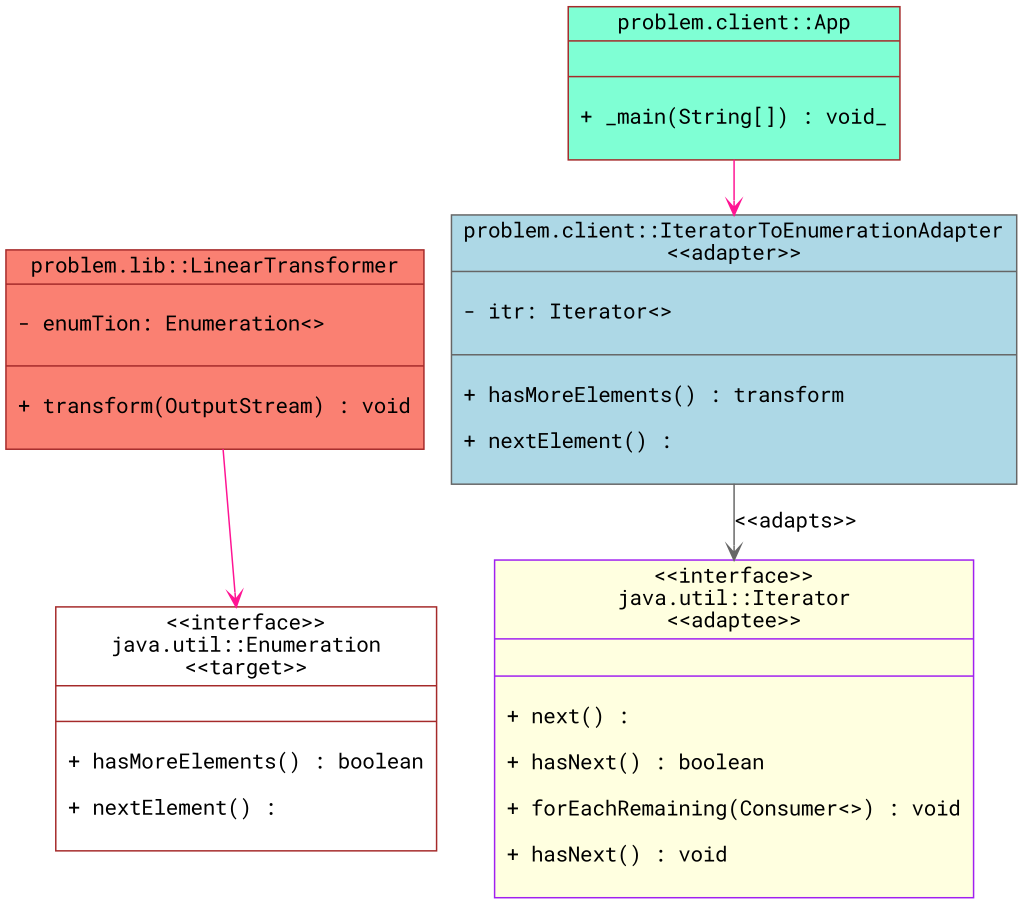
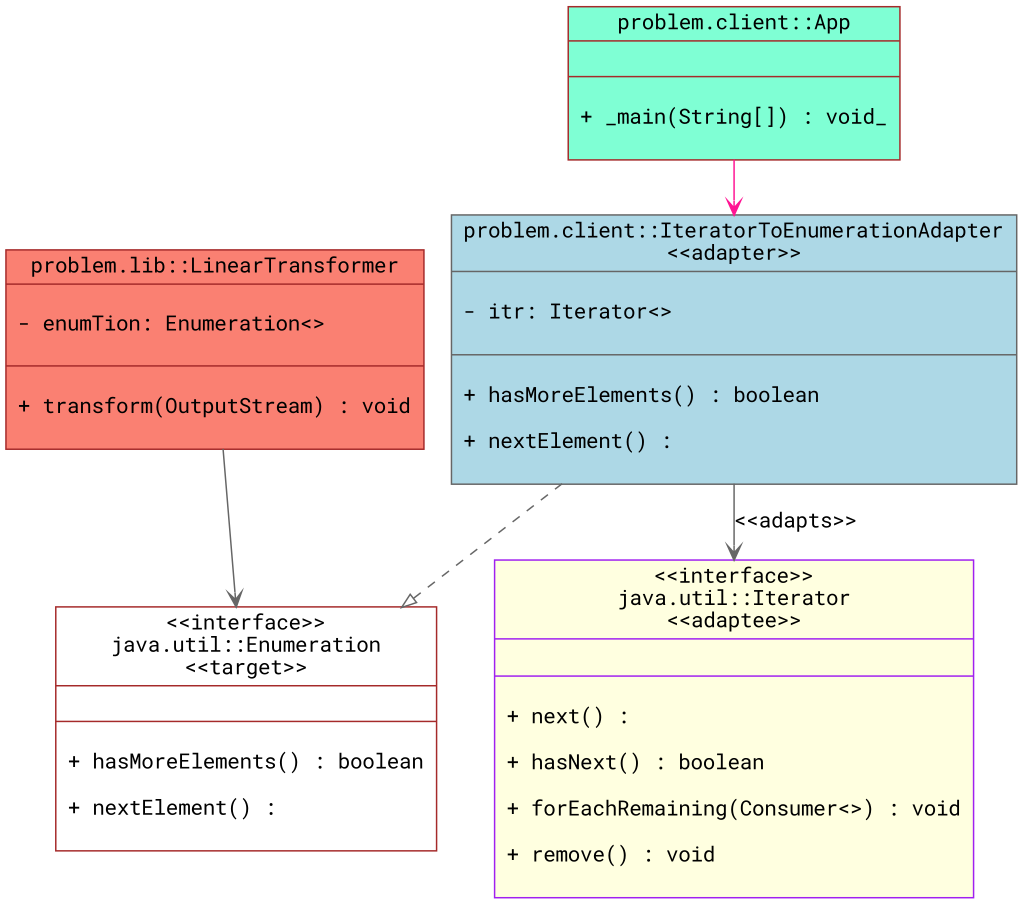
  digraph {
    fontname="Roboto Mono"
    node [color=brown fontname="Roboto Mono" shape=record style=filled]
    edge [arrowhead=open color=gray40 fontname="Roboto Mono" style=solid]
-   n1 [color=gray40 fillcolor=lightblue label="{problem.client::IteratorToEnumerationAdapter\n\<\<adapter\>\>|\n	- itr: Iterator\<\>\l\n	|\n	+ hasMoreElements() : transform\l\n	+ nextElement() : \l\n	}"]
+   n1 [color=gray40 fillcolor=lightblue label="{problem.client::IteratorToEnumerationAdapter\n\<\<adapter\>\>|\n	- itr: Iterator\<\>\l\n	|\n	+ hasMoreElements() : boolean\l\n	+ nextElement() : \l\n	}"]
    n2 [fillcolor=white label="{\<\<interface\>\>\njava.util::Enumeration\n\<\<target\>\>|\n	|\n	+ hasMoreElements() : boolean\l\n	+ nextElement() : \l\n	}"]
-   n3 [color=purple fillcolor=lightyellow label="{\<\<interface\>\>\njava.util::Iterator\n\<\<adaptee\>\>|\n	|\n	+ next() : \l\n	+ hasNext() : boolean\l\n	+ forEachRemaining(Consumer\<\>) : void\l\n	+ hasNext() : void\l\n	}"]
+   n3 [color=purple fillcolor=lightyellow label="{\<\<interface\>\>\njava.util::Iterator\n\<\<adaptee\>\>|\n	|\n	+ next() : \l\n	+ hasNext() : boolean\l\n	+ forEachRemaining(Consumer\<\>) : void\l\n	+ remove() : void\l\n	}"]
    n4 [fillcolor=salmon label="{problem.lib::LinearTransformer|\n	- enumTion: Enumeration\<\>\l\n	|\n	+ transform(OutputStream) : void\l\n	}"]
    n5 [fillcolor=aquamarine label="{problem.client::App|\n	|\n	+ _main(String[]) : void_\l\n	}"]
+   n1 -> n2 [arrowhead=empty style=dashed]
    n1 -> n3 [label="\<\<adapts\>\>"]
-   n4 -> n2 [color=deeppink]
+   n4 -> n2
    n5 -> n1 [color=deeppink]
  }
